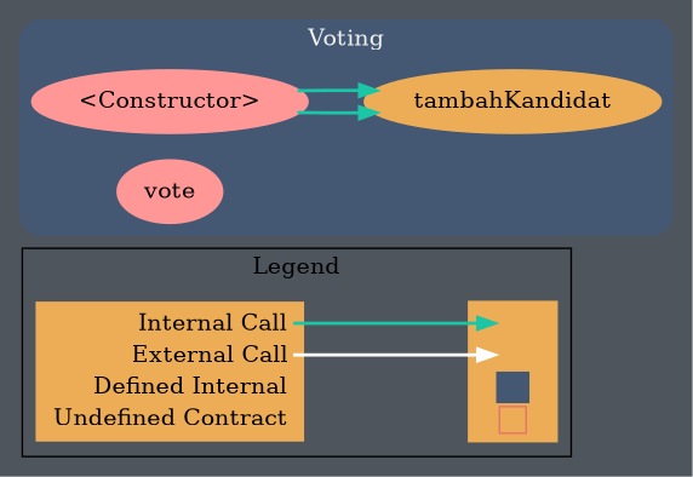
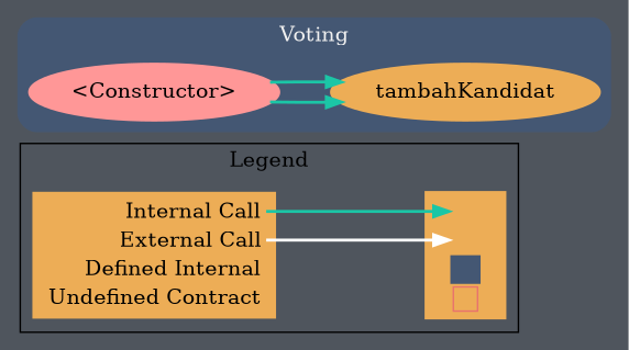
  digraph {
    bgcolor="#4f555d"
    compound=true
    rankdir=LR
    node [color="#edad56" fillcolor="#edad56" penwidth=3 style=filled]
    edge [color="#1bc6a6" fontname="helvetica Neue Ultra Light" penwidth=2]
    n1 [label=<<table border="0" cellpadding="2" cellspacing="0" cellborder="0">   <tr><td align="right" port="i1">Internal Call</td></tr>   <tr><td align="right" port="i2">External Call</td></tr>   <tr><td align="right" port="i3">Defined Internal</td></tr>   <tr><td align="right" port="i4">Undefined Contract</td></tr>   </table>> shape=plaintext]
    n2 [label=<<table border="0" cellpadding="2" cellspacing="0" cellborder="0">   <tr><td port="i1">&nbsp;&nbsp;&nbsp;</td></tr>   <tr><td port="i2">&nbsp;&nbsp;&nbsp;</td></tr>   <tr><td port="i3" bgcolor="#445773">&nbsp;&nbsp;&nbsp;</td></tr>   <tr><td port="i4">     <table border="1" cellborder="0" cellspacing="0" cellpadding="7" color="#e8726d">       <tr>        <td></td>       </tr>      </table>   </td></tr>   </table>> shape=plaintext]
    n3 [color="#FF9797" fillcolor="#FF9797" label="<Constructor>"]
    n4 [label=tambahKandidat]
-   n5 [color="#FF9797" fillcolor="#FF9797" label=vote]
    subgraph cluster_1 {
      label=Legend
      n1
      n2
    }
    subgraph cluster_2 {
      bgcolor="#445773"
      color="#445773"
      fontcolor="#f0f0f0"
      label=Voting
      style=rounded
      n3
      n4
-     n5
    }
    n1 -> n2 [headport="i1:w" tailport="i1:e"]
    n1 -> n2 [color=white headport="i2:w" tailport="i2:e"]
    n3 -> n4
    n3 -> n4
  }
